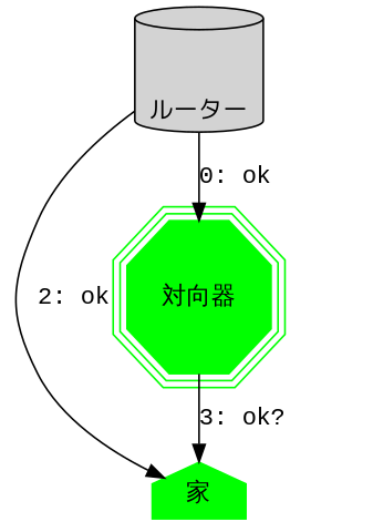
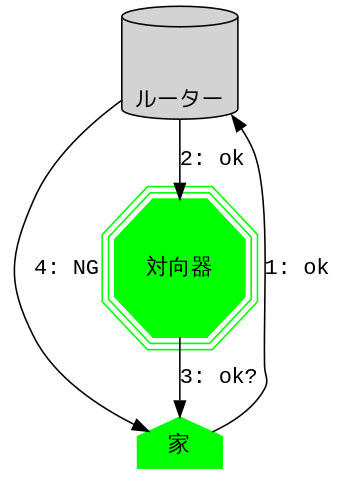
  digraph {
    fontname="Liberation Mono"
    rankdir=TB
    node [fontname="Liberation Mono" style=filled color=green]
    edge [fontname="Liberation Mono"]
    n1 [height=1 label="ルーター" labelloc=b shape=cylinder color=""]
    n2 [label="家" shape=house]
    n3 [fontcolor=black height=1 label="対向器" shape=tripleoctagon]
-   n1 -> n2 [label="2: ok"]
-   n1 -> n3 [label="0: ok"]
+   n1 -> n2 [label="4: NG"]
+   n1 -> n3 [label="2: ok"]
+   n2 -> n1 [label="1: ok"]
    n3 -> n2 [label="3: ok?"]
  }
